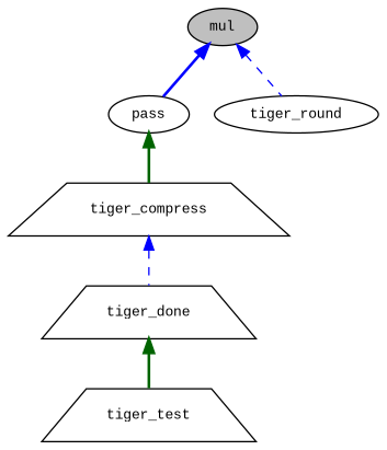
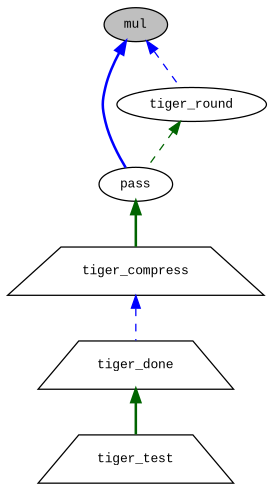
  digraph {
    fontname="Liberation Mono"
    rankdir=TB
    node [color=black fillcolor=white fontname="Liberation Mono" fontsize=10 shape=ellipse style=filled]
    edge [color=blue dir=back fontname="Liberation Mono" fontsize=10 labelfontname=Helvetica labelfontsize=10 style=bold]
    n1 [fillcolor=grey75 fontcolor=black height=0.2 label=mul width=0.4]
    n2 [height=0.2 label=pass width=0.4]
    n3 [height=0.2 label=tiger_round width=0.4]
    n4 [height=0.2 label=tiger_compress shape=trapezium width=0.4]
    n5 [height=0.2 label=tiger_done shape=trapezium width=0.4]
    n6 [height=0.2 label=tiger_test shape=trapezium width=0.4]
    n1 -> n2
    n1 -> n3 [style=dashed]
    n2 -> n4 [color=darkgreen]
+   n3 -> n2 [color=darkgreen style=dashed]
    n4 -> n5 [style=dashed]
    n5 -> n6 [color=darkgreen]
  }
